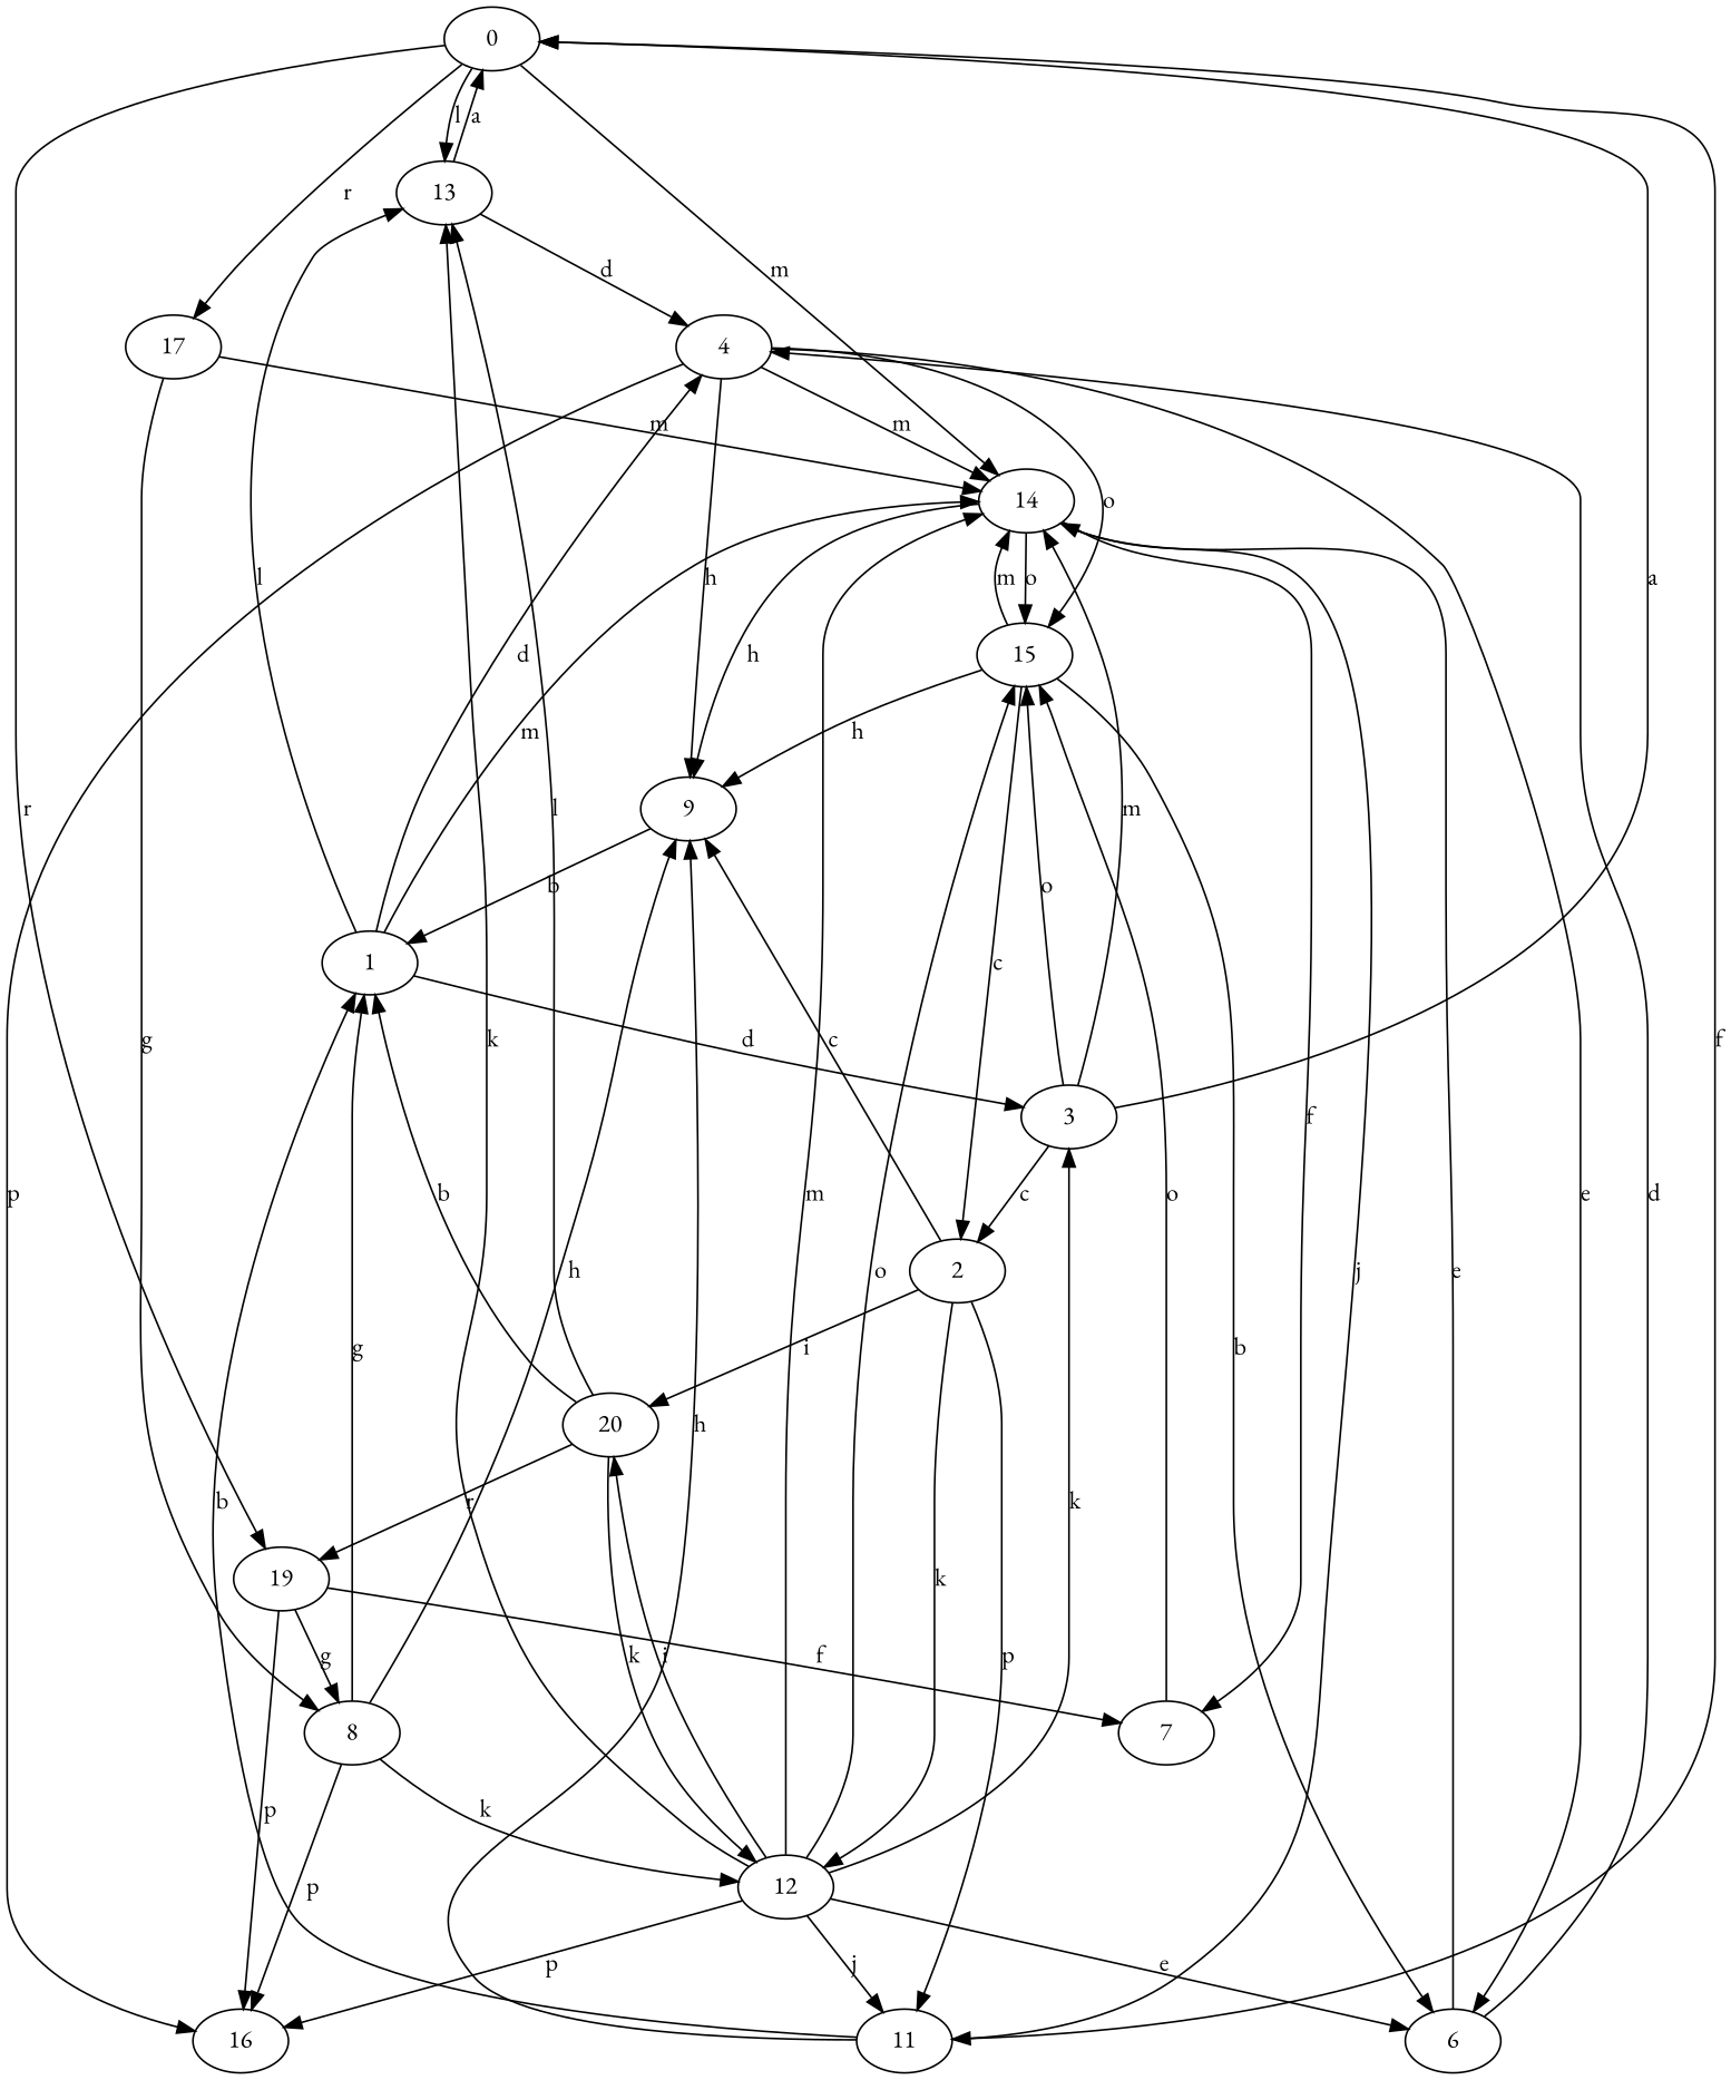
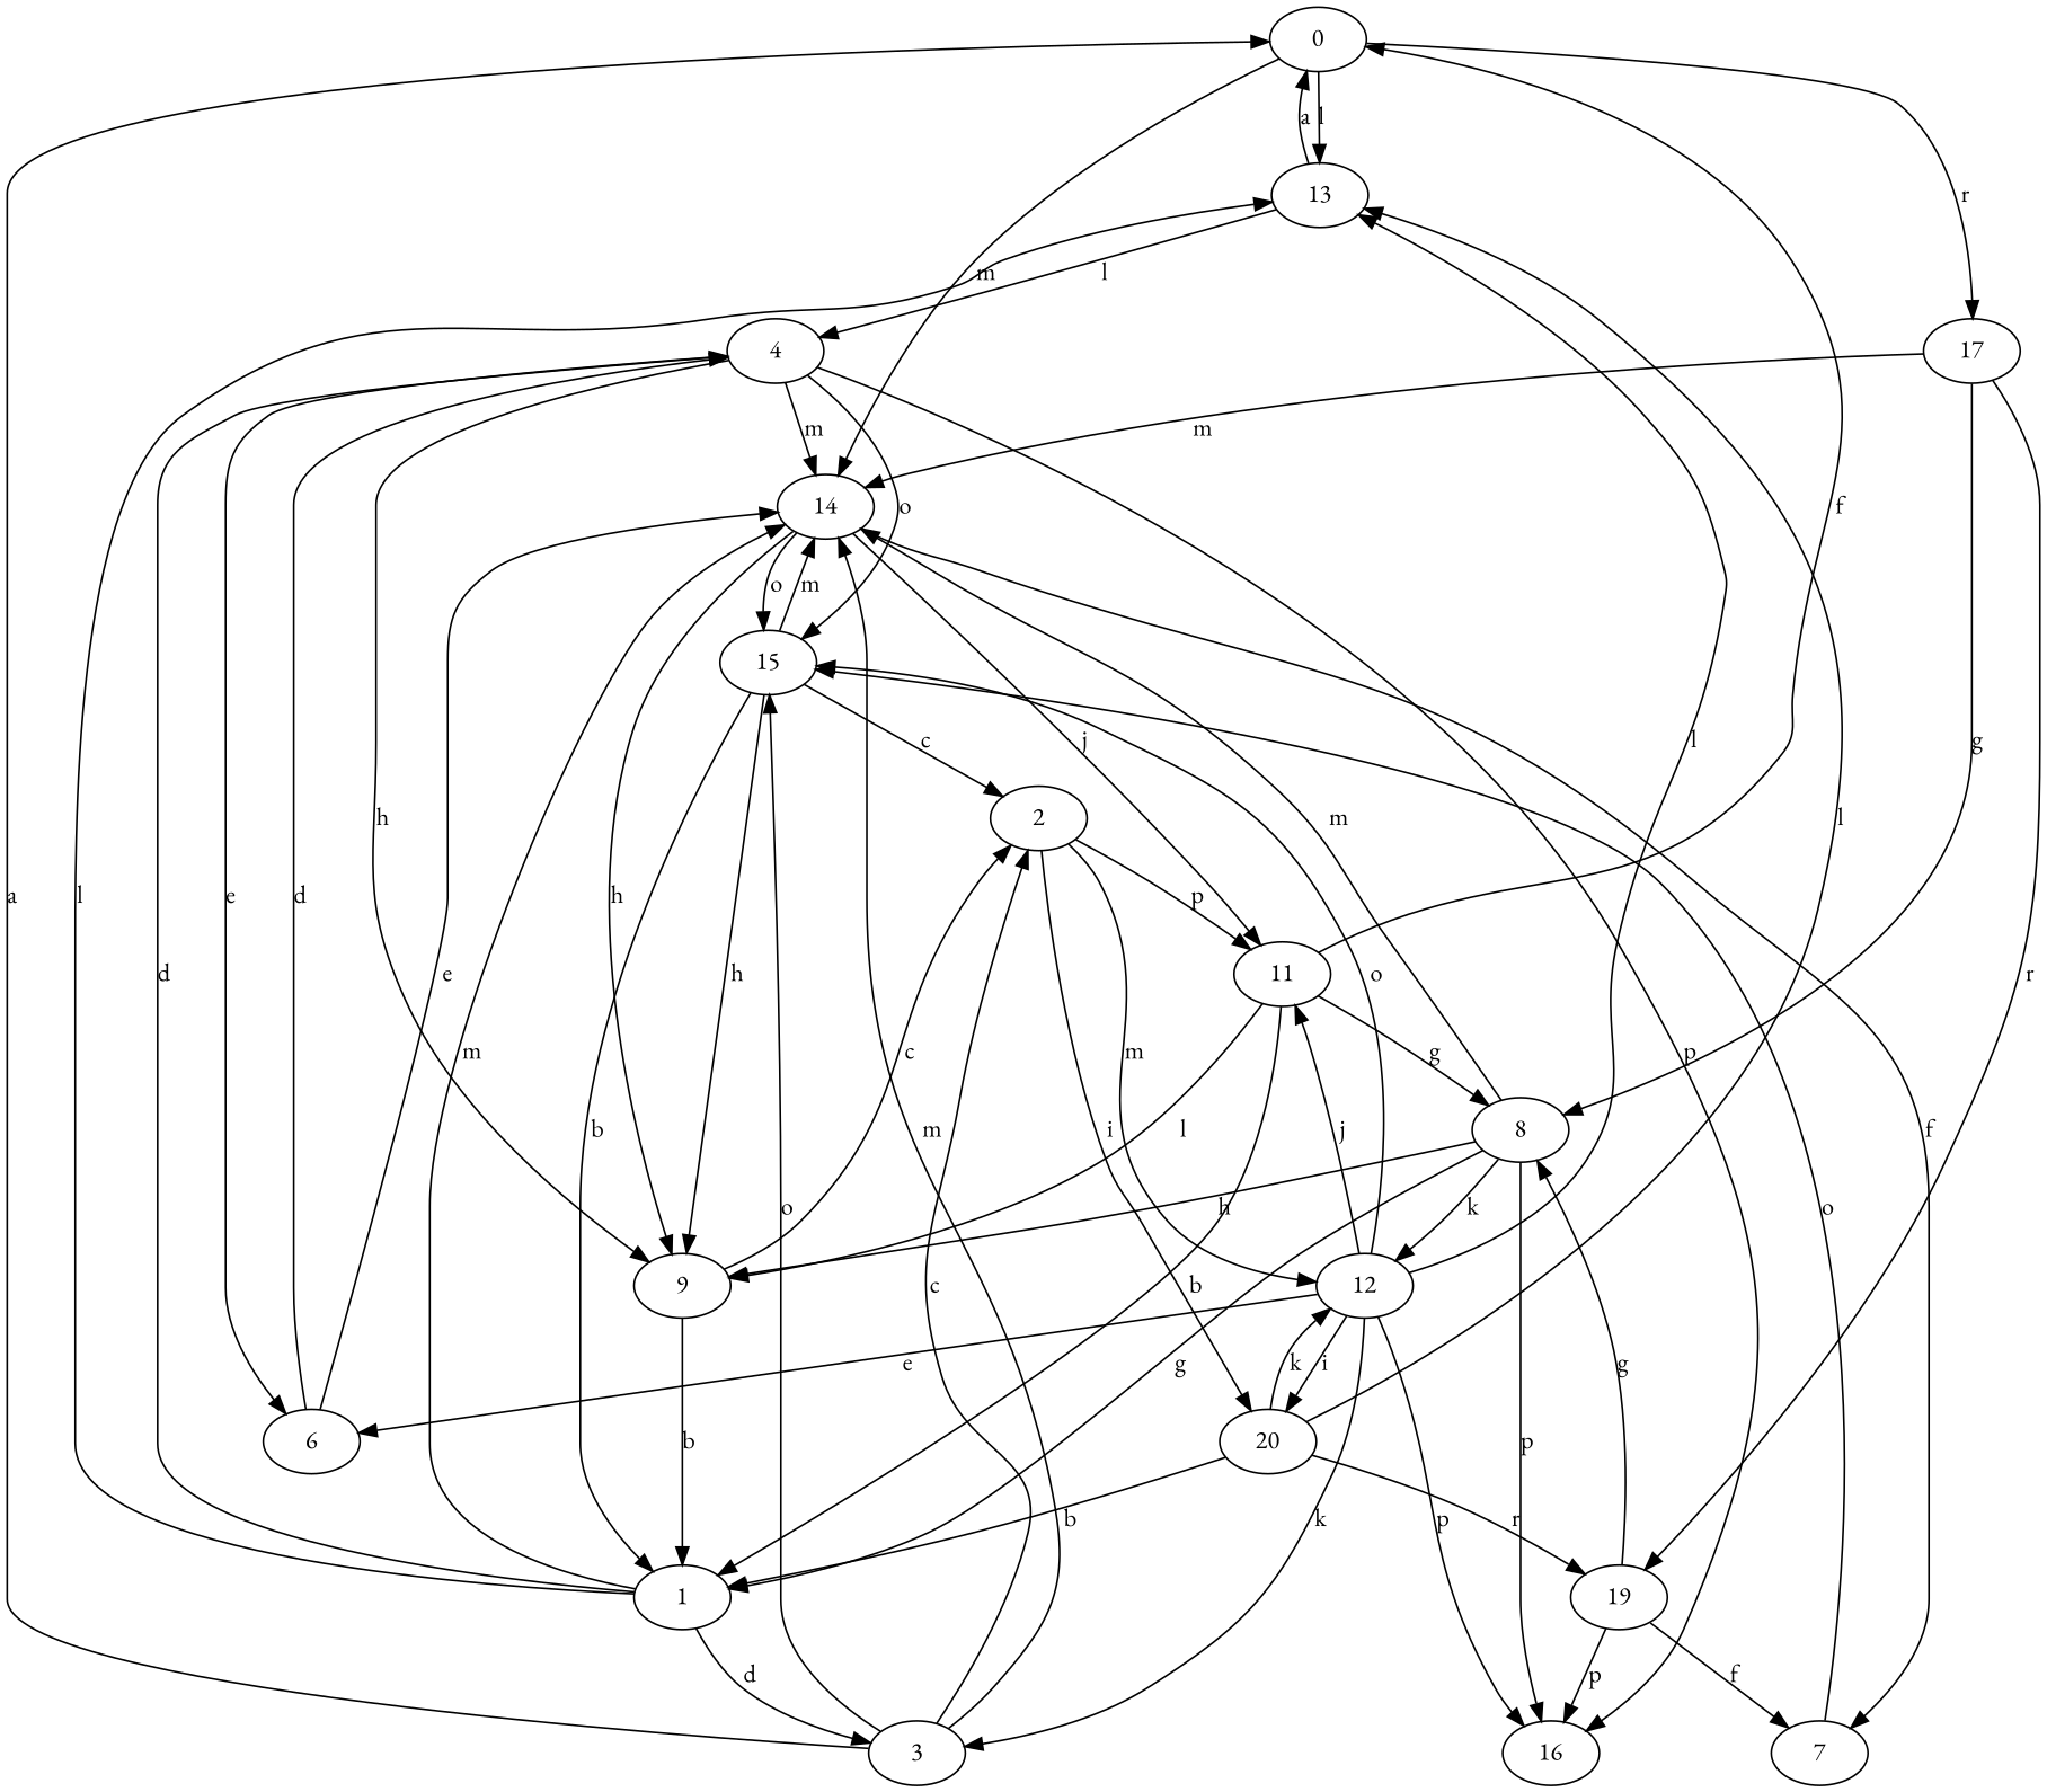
  strict digraph {
    fontname="EB Garamond"
    node [fontname="EB Garamond"]
    edge [fontname="EB Garamond"]
    0
    13
    14
    17
    19
    4
    15
    9
    7
    11
    8
    16
    1
    3
    2
    6
    12
    n18 [label=20]
    0 -> 13 [label=l]
    0 -> 14 [label=m]
    0 -> 17 [label=r]
-   0 -> 19 [label=r]
+   17 -> 19 [label=r]
    13 -> 0 [label=a]
-   13 -> 4 [label=d]
+   13 -> 4 [label=l]
    14 -> 15 [label=o]
    14 -> 9 [label=h]
    14 -> 7 [label=f]
    14 -> 11 [label=j]
    17 -> 14 [label=m]
    17 -> 8 [label=g]
    19 -> 7 [label=f]
    19 -> 8 [label=g]
    19 -> 16 [label=p]
    4 -> 14 [label=m]
    4 -> 15 [label=o]
    4 -> 9 [label=h]
    4 -> 16 [label=p]
    4 -> 6 [label=e]
    15 -> 14 [label=m]
    15 -> 9 [label=h]
-   15 -> 6 [label=b]
+   15 -> 1 [label=b]
    15 -> 2 [label=c]
    9 -> 1 [label=b]
-   2 -> 9 [label=c]
+   9 -> 2 [label=c]
    7 -> 15 [label=o]
    11 -> 0 [label=f]
-   11 -> 9 [label=h]
+   11 -> 9 [label=l]
+   11 -> 8 [label=g]
    11 -> 1 [label=b]
-   12 -> 14 [label=m]
+   8 -> 14 [label=m]
    8 -> 9 [label=h]
    8 -> 16 [label=p]
    8 -> 1 [label=g]
    8 -> 12 [label=k]
    1 -> 13 [label=l]
    1 -> 14 [label=m]
    1 -> 4 [label=d]
    1 -> 3 [label=d]
    3 -> 0 [label=a]
    3 -> 14 [label=m]
    3 -> 15 [label=o]
    3 -> 2 [label=c]
    2 -> 11 [label=p]
-   2 -> 12 [label=k]
+   2 -> 12 [label=m]
    2 -> n18 [label=i]
    6 -> 14 [label=e]
    6 -> 4 [label=d]
-   12 -> 13 [label=k]
+   12 -> 13 [label=l]
    12 -> 15 [label=o]
    12 -> 11 [label=j]
    12 -> 16 [label=p]
    12 -> 3 [label=k]
    12 -> 6 [label=e]
    12 -> n18 [label=i]
    n18 -> 13 [label=l]
    n18 -> 19 [label=r]
    n18 -> 1 [label=b]
    n18 -> 12 [label=k]
  }
